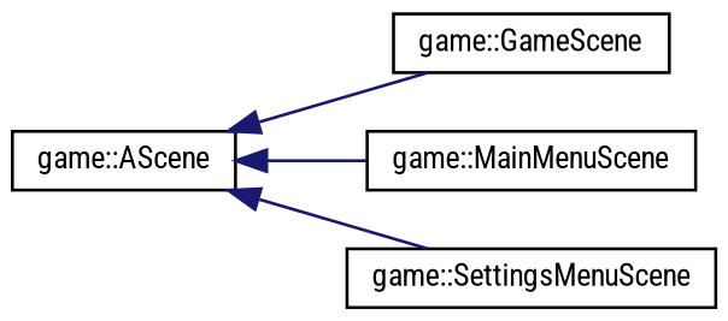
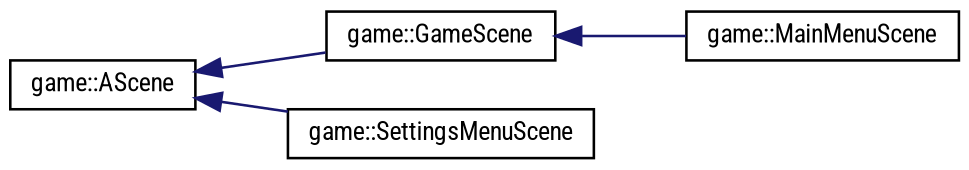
  digraph {
    fontname="Roboto Condensed"
    rankdir=LR
    node [color=black fillcolor=white fontname="Roboto Condensed" fontsize=10 shape=record style=filled]
    edge [color=midnightblue dir=back fontname="Roboto Condensed" fontsize=10 labelfontname=Helvetica labelfontsize=10 style=solid]
    n1 [height=0.2 label="game::AScene" width=0.4]
    n2 [height=0.2 label="game::GameScene" width=0.4]
    n3 [height=0.2 label="game::MainMenuScene" width=0.4]
    n4 [height=0.2 label="game::SettingsMenuScene" width=0.4]
    n1 -> n2
-   n1 -> n3
+   n2 -> n3
    n1 -> n4
  }
